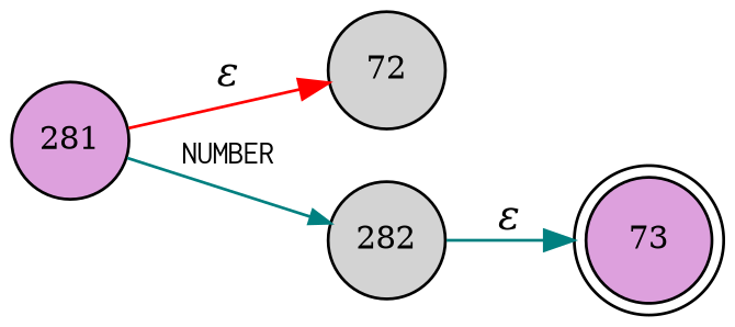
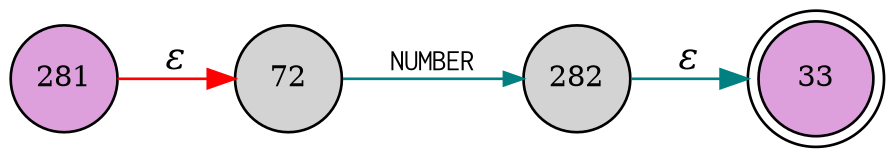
  digraph {
    rankdir=LR
    node [fillcolor=plum fixedsize=true fontsize=11 shape=circle style=filled peripheries=1]
    edge [color=teal fontname="Times-Italic"]
-   n1 [label=73 shape=doublecircle width=.6 peripheries=""]
+   n1 [label=33 shape=doublecircle width=.6 peripheries=""]
    n2 [fillcolor=lightgrey label=72 width=.55]
    n3 [label=281 width=.55]
    n4 [fillcolor=lightgrey label=282 width=.55]
    n3 -> n2 [color=red label="&epsilon;"]
-   n3 -> n4 [arrowhead=normal arrowsize=.7 fontname=Courier fontsize=11 label=NUMBER]
+   n2 -> n4 [arrowhead=normal arrowsize=.7 fontname=Courier fontsize=11 label=NUMBER]
    n4 -> n1 [label="&epsilon;"]
  }
